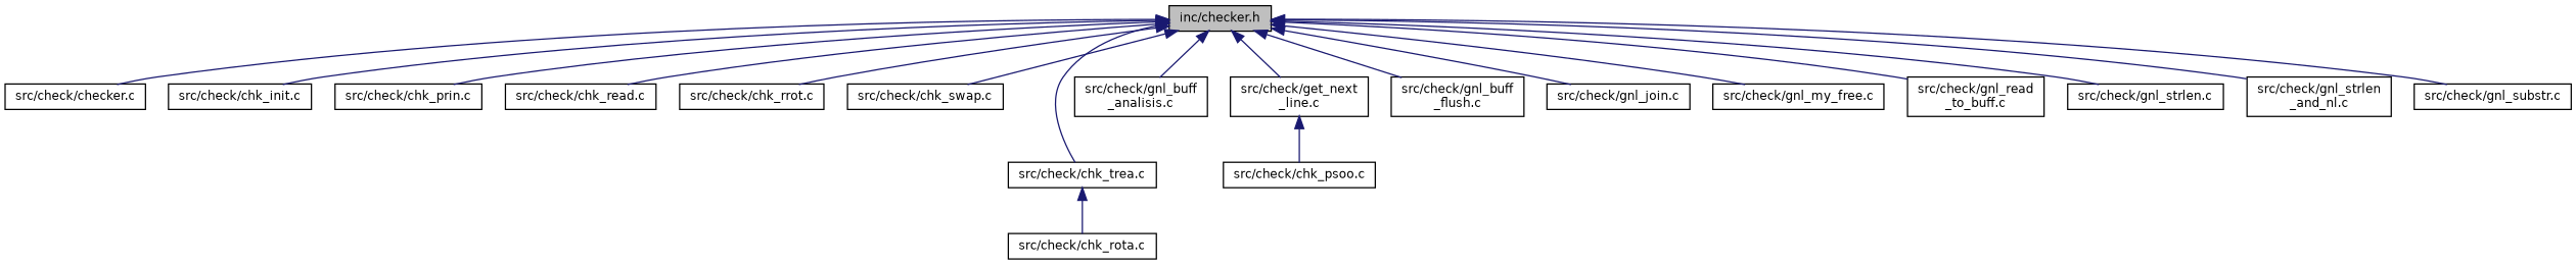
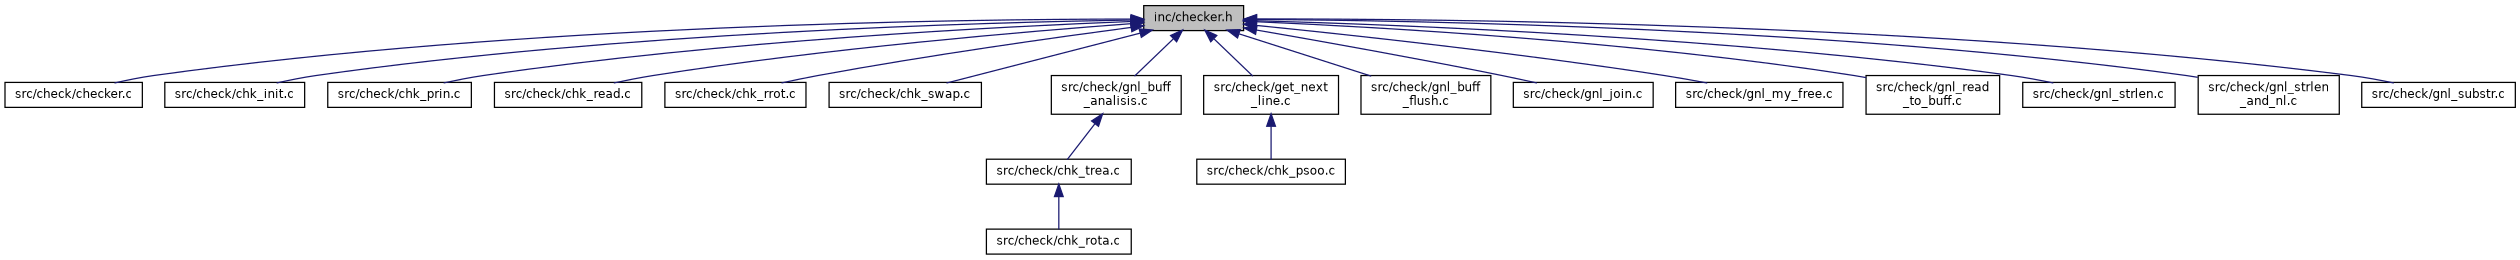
  digraph {
    node [color=black fillcolor=white fontname=Helvetica fontsize=10 shape=record style=filled]
    edge [color=midnightblue dir=back fontname=Helvetica fontsize=10 labelfontname=Helvetica labelfontsize=10 style=solid]
    n1 [fillcolor=grey75 fontcolor=black height=0.2 label="inc/checker.h" width=0.4]
    n2 [height=0.2 label="src/check/checker.c" width=0.4]
    n3 [height=0.2 label="src/check/chk_init.c" width=0.4]
    n4 [height=0.2 label="src/check/chk_prin.c" width=0.4]
    n5 [height=0.2 label="src/check/chk_read.c" width=0.4]
    n6 [height=0.2 label="src/check/chk_rrot.c" width=0.4]
    n7 [height=0.2 label="src/check/chk_swap.c" width=0.4]
    n8 [height=0.2 label="src/check/chk_trea.c" width=0.4]
    n9 [height=0.2 label="src/check/get_next\l_line.c" width=0.4]
    n10 [height=0.2 label="src/check/gnl_buff\l_analisis.c" width=0.4]
    n11 [height=0.2 label="src/check/gnl_buff\l_flush.c" width=0.4]
    n12 [height=0.2 label="src/check/gnl_join.c" width=0.4]
    n13 [height=0.2 label="src/check/gnl_my_free.c" width=0.4]
    n14 [height=0.2 label="src/check/gnl_read\l_to_buff.c" width=0.4]
    n15 [height=0.2 label="src/check/gnl_strlen.c" width=0.4]
    n16 [height=0.2 label="src/check/gnl_strlen\l_and_nl.c" width=0.4]
    n17 [height=0.2 label="src/check/gnl_substr.c" width=0.4]
    n18 [height=0.2 label="src/check/chk_psoo.c" width=0.4]
    n19 [height=0.2 label="src/check/chk_rota.c" width=0.4]
    n1 -> n2
    n1 -> n3
    n1 -> n4
    n1 -> n5
    n1 -> n6
    n1 -> n7
-   n1 -> n8
+   n10 -> n8
    n1 -> n9
    n1 -> n10
    n1 -> n11
    n1 -> n12
    n1 -> n13
    n1 -> n14
    n1 -> n15
    n1 -> n16
    n1 -> n17
    n8 -> n19
    n9 -> n18
  }
